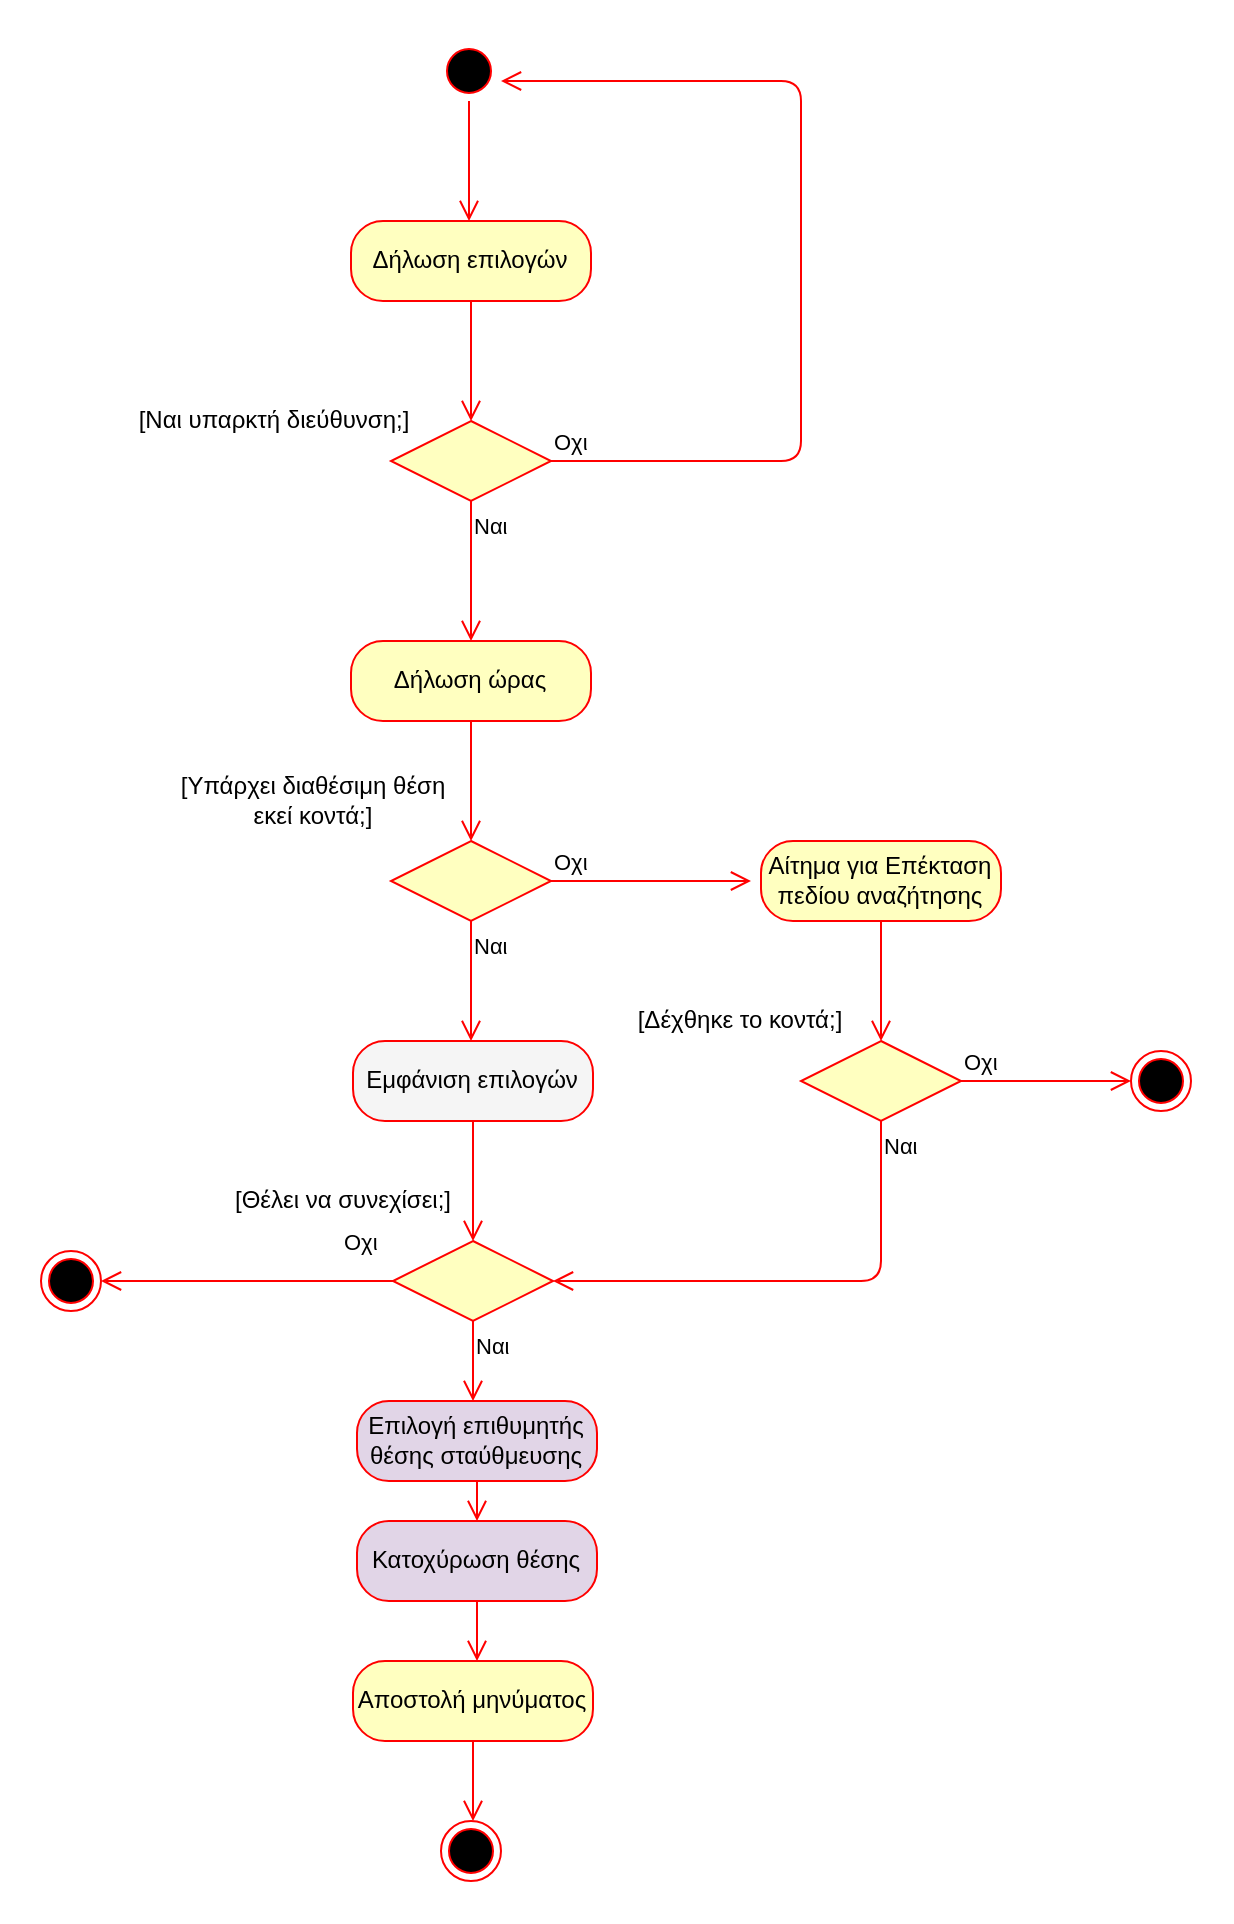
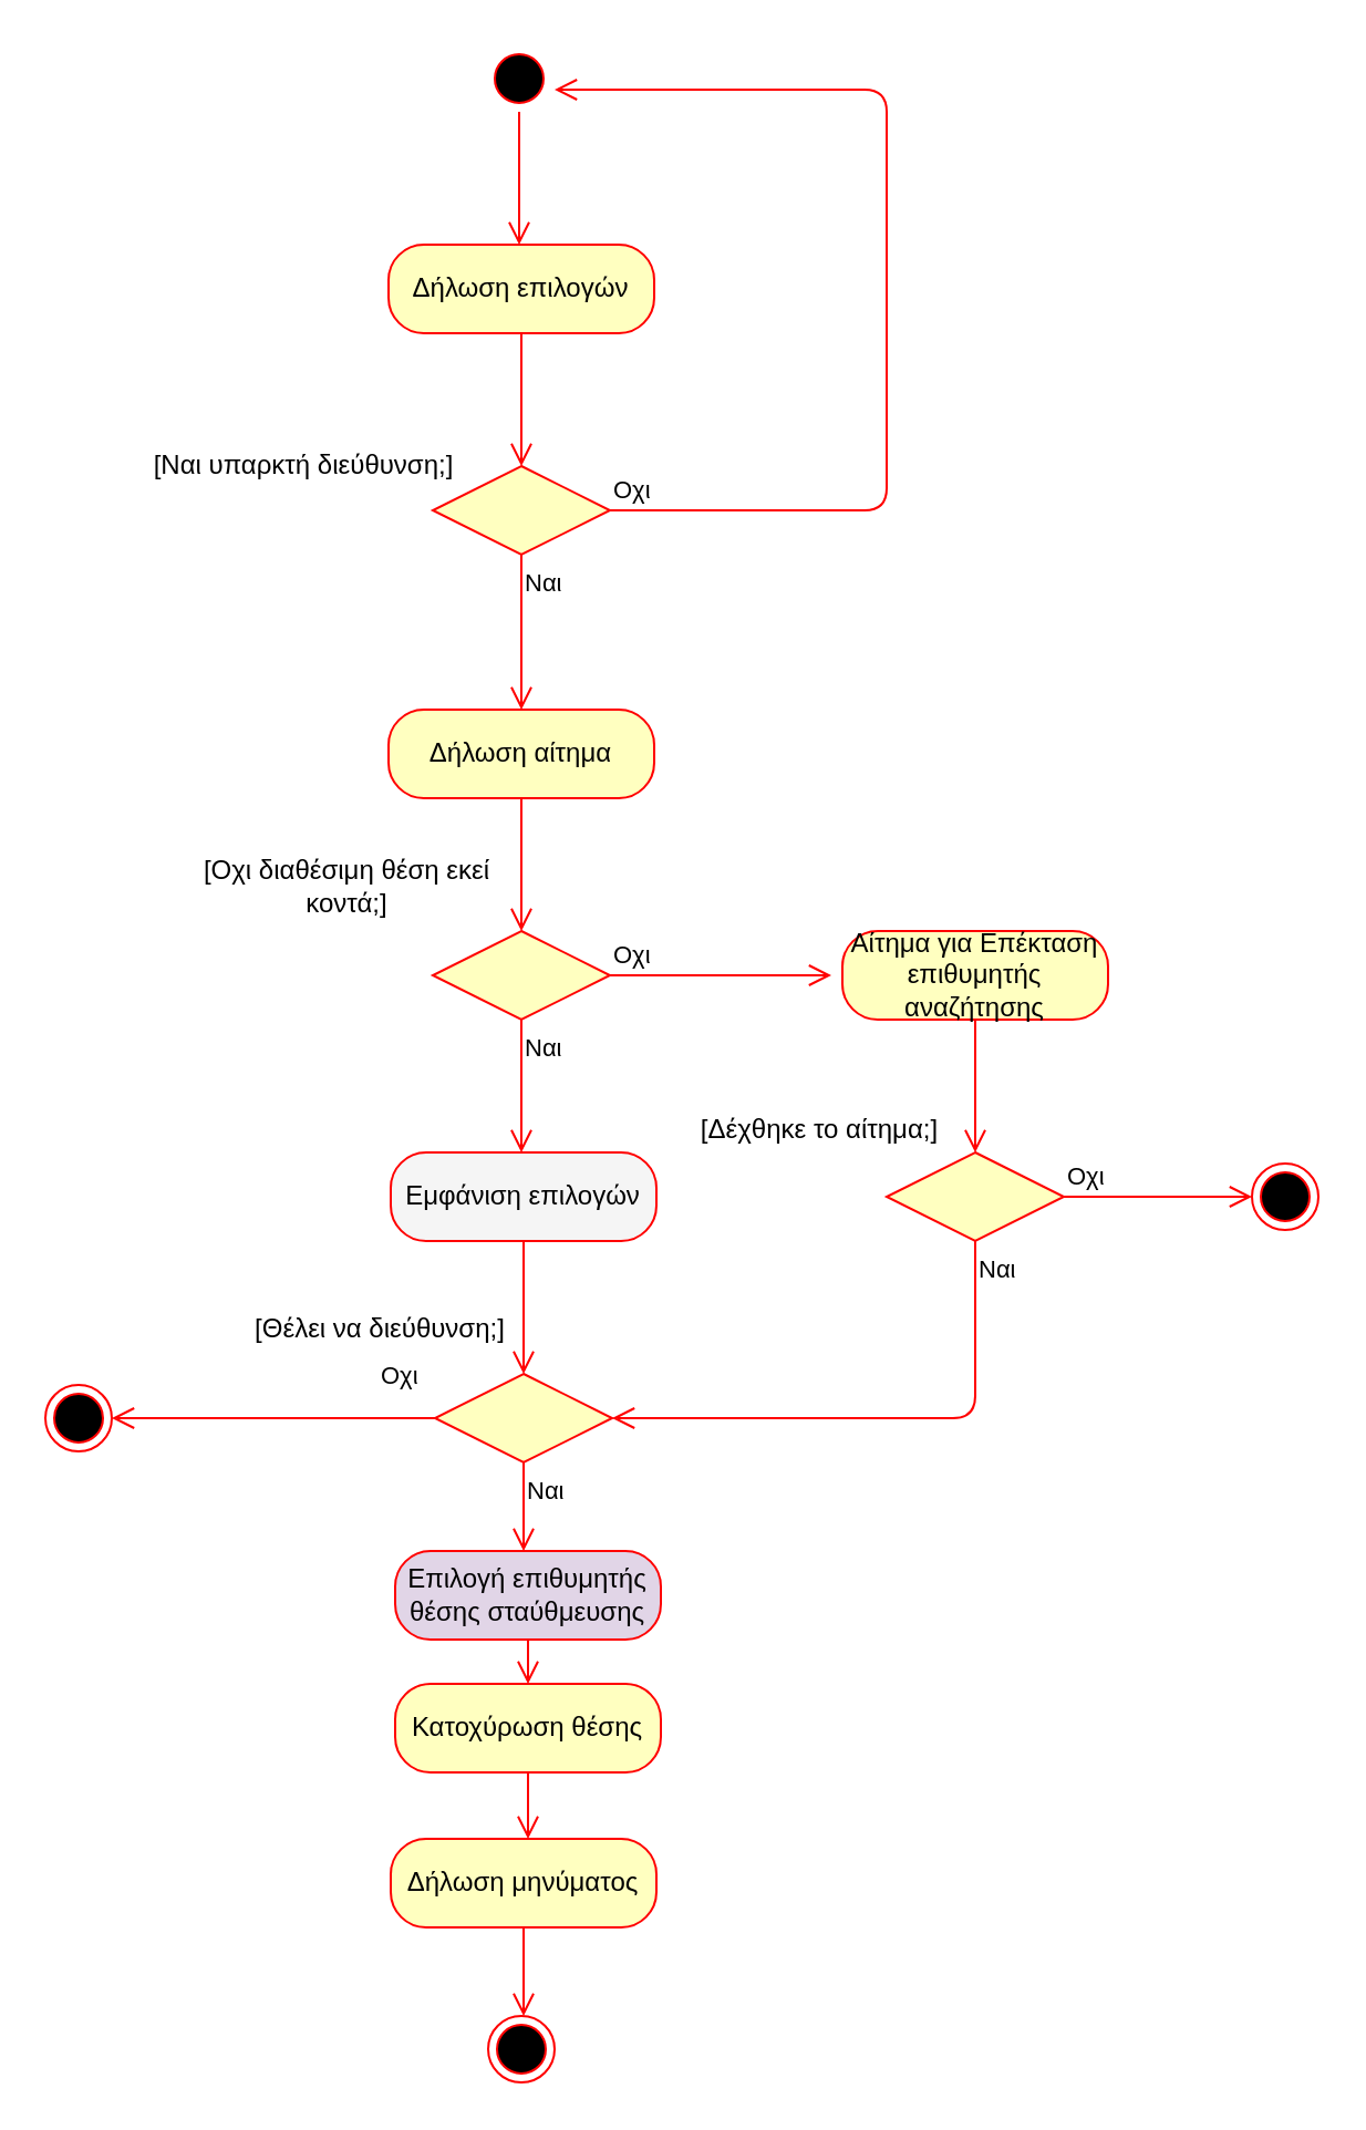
  <mxCell id="0" />
  <mxCell id="1" parent="0" />
  <mxCell id="2" value="Δήλωση επιλογών" style="rounded=1;whiteSpace=wrap;html=1;arcSize=40;fontColor=#000000;fillColor=#ffffc0;strokeColor=#ff0000;" parent="1" vertex="1"><mxGeometry x="175" y="110" width="120" height="40" as="geometry" /></mxCell>
  <mxCell id="3" value="" style="edgeStyle=orthogonalEdgeStyle;html=1;verticalAlign=bottom;endArrow=open;endSize=8;strokeColor=#ff0000;" parent="1" source="2" edge="1"><mxGeometry relative="1" as="geometry"><mxPoint x="235" y="210" as="targetPoint" /></mxGeometry></mxCell>
  <mxCell id="4" value="" style="rhombus;whiteSpace=wrap;html=1;fillColor=#ffffc0;strokeColor=#ff0000;" parent="1" vertex="1"><mxGeometry x="195" y="210" width="80" height="40" as="geometry" /></mxCell>
  <mxCell id="5" value="Οχι" style="edgeStyle=orthogonalEdgeStyle;html=1;align=left;verticalAlign=bottom;endArrow=open;endSize=8;strokeColor=#ff0000;" parent="1" source="4" edge="1"><mxGeometry x="-1" relative="1" as="geometry"><mxPoint x="250" y="40" as="targetPoint" /><Array as="points"><mxPoint x="400" y="230" /><mxPoint x="400" y="40" /></Array></mxGeometry></mxCell>
  <mxCell id="6" value="Ναι" style="edgeStyle=orthogonalEdgeStyle;html=1;align=left;verticalAlign=top;endArrow=open;endSize=8;strokeColor=#ff0000;" parent="1" source="4" edge="1"><mxGeometry x="-1" relative="1" as="geometry"><mxPoint x="235" y="320" as="targetPoint" /><Array as="points"><mxPoint x="235" y="310" /></Array></mxGeometry></mxCell>
  <mxCell id="7" value="[Ναι υπαρκτή διεύθυνση;]" style="text;html=1;strokeColor=none;fillColor=none;align=center;verticalAlign=middle;whiteSpace=wrap;rounded=0;" parent="1" vertex="1"><mxGeometry x="52" y="200" width="170" height="20" as="geometry" /></mxCell>
- <mxCell id="8" value="Δήλωση ώρας" style="rounded=1;whiteSpace=wrap;html=1;arcSize=40;fontColor=#000000;fillColor=#ffffc0;strokeColor=#ff0000;" parent="1" vertex="1"><mxGeometry x="175" y="320" width="120" height="40" as="geometry" /></mxCell>
+ <mxCell id="8" value="Δήλωση αίτημα" style="rounded=1;whiteSpace=wrap;html=1;arcSize=40;fontColor=#000000;fillColor=#ffffc0;strokeColor=#ff0000;" parent="1" vertex="1"><mxGeometry x="175" y="320" width="120" height="40" as="geometry" /></mxCell>
  <mxCell id="9" value="" style="edgeStyle=orthogonalEdgeStyle;html=1;verticalAlign=bottom;endArrow=open;endSize=8;strokeColor=#ff0000;" parent="1" source="8" edge="1"><mxGeometry relative="1" as="geometry"><mxPoint x="235" y="420" as="targetPoint" /></mxGeometry></mxCell>
  <mxCell id="10" value="" style="rhombus;whiteSpace=wrap;html=1;fillColor=#ffffc0;strokeColor=#ff0000;" parent="1" vertex="1"><mxGeometry x="195" y="420" width="80" height="40" as="geometry" /></mxCell>
  <mxCell id="11" value="Οχι" style="edgeStyle=orthogonalEdgeStyle;html=1;align=left;verticalAlign=bottom;endArrow=open;endSize=8;strokeColor=#ff0000;" parent="1" source="10" edge="1"><mxGeometry x="-1" relative="1" as="geometry"><mxPoint x="375" y="440" as="targetPoint" /></mxGeometry></mxCell>
  <mxCell id="12" value="Ναι" style="edgeStyle=orthogonalEdgeStyle;html=1;align=left;verticalAlign=top;endArrow=open;endSize=8;strokeColor=#ff0000;" parent="1" source="10" edge="1"><mxGeometry x="-1" relative="1" as="geometry"><mxPoint x="235" y="520" as="targetPoint" /></mxGeometry></mxCell>
- <mxCell id="13" value="[Υπάρχει διαθέσιμη θέση εκεί κοντά;]" style="text;html=1;strokeColor=none;fillColor=none;align=center;verticalAlign=middle;whiteSpace=wrap;rounded=0;" parent="1" vertex="1"><mxGeometry x="79" y="390" width="155" height="20" as="geometry" /></mxCell>
- <mxCell id="14" value="Αίτημα για Επέκταση πεδίου αναζήτησης" style="rounded=1;whiteSpace=wrap;html=1;arcSize=40;fontColor=#000000;fillColor=#ffffc0;strokeColor=#ff0000;" parent="1" vertex="1"><mxGeometry x="380" y="420" width="120" height="40" as="geometry" /></mxCell>
+ <mxCell id="13" value="[Οχι διαθέσιμη θέση εκεί κοντά;]" style="text;html=1;strokeColor=none;fillColor=none;align=center;verticalAlign=middle;whiteSpace=wrap;rounded=0;" parent="1" vertex="1"><mxGeometry x="79" y="390" width="155" height="20" as="geometry" /></mxCell>
+ <mxCell id="14" value="Αίτημα για Επέκταση επιθυμητής αναζήτησης" style="rounded=1;whiteSpace=wrap;html=1;arcSize=40;fontColor=#000000;fillColor=#ffffc0;strokeColor=#ff0000;" parent="1" vertex="1"><mxGeometry x="380" y="420" width="120" height="40" as="geometry" /></mxCell>
  <mxCell id="15" value="" style="edgeStyle=orthogonalEdgeStyle;html=1;verticalAlign=bottom;endArrow=open;endSize=8;strokeColor=#ff0000;" parent="1" source="14" edge="1"><mxGeometry relative="1" as="geometry"><mxPoint x="440" y="520" as="targetPoint" /></mxGeometry></mxCell>
  <mxCell id="16" value="" style="rhombus;whiteSpace=wrap;html=1;fillColor=#ffffc0;strokeColor=#ff0000;" parent="1" vertex="1"><mxGeometry x="400" y="520" width="80" height="40" as="geometry" /></mxCell>
  <mxCell id="17" value="Οχι" style="edgeStyle=orthogonalEdgeStyle;html=1;align=left;verticalAlign=bottom;endArrow=open;endSize=8;strokeColor=#ff0000;" parent="1" source="16" target="20" edge="1"><mxGeometry x="-1" relative="1" as="geometry"><mxPoint x="580" y="540" as="targetPoint" /></mxGeometry></mxCell>
  <mxCell id="18" value="Ναι" style="edgeStyle=orthogonalEdgeStyle;html=1;align=left;verticalAlign=top;endArrow=open;endSize=8;strokeColor=#ff0000;entryX=1;entryY=0.5;entryDx=0;entryDy=0;" parent="1" source="16" target="31" edge="1"><mxGeometry x="-1" relative="1" as="geometry"><mxPoint x="300" y="640" as="targetPoint" /><Array as="points"><mxPoint x="440" y="640" /></Array></mxGeometry></mxCell>
- <mxCell id="19" value="[Δέχθηκε το κοντά;]" style="text;html=1;strokeColor=none;fillColor=none;align=center;verticalAlign=middle;whiteSpace=wrap;rounded=0;" parent="1" vertex="1"><mxGeometry x="310" y="500" width="120" height="20" as="geometry" /></mxCell>
+ <mxCell id="19" value="[Δέχθηκε το αίτημα;]" style="text;html=1;strokeColor=none;fillColor=none;align=center;verticalAlign=middle;whiteSpace=wrap;rounded=0;" parent="1" vertex="1"><mxGeometry x="310" y="500" width="120" height="20" as="geometry" /></mxCell>
  <mxCell id="20" value="" style="ellipse;html=1;shape=endState;fillColor=#000000;strokeColor=#ff0000;" parent="1" vertex="1"><mxGeometry x="565" y="525" width="30" height="30" as="geometry" /></mxCell>
  <mxCell id="21" value="Επιλογή επιθυμητής θέσης σταύθμευσης" style="rounded=1;whiteSpace=wrap;html=1;arcSize=40;fontColor=#000000;fillColor=#e1d5e7;strokeColor=#ff0000;" parent="1" vertex="1"><mxGeometry x="178" y="700" width="120" height="40" as="geometry" /></mxCell>
  <mxCell id="22" value="" style="edgeStyle=orthogonalEdgeStyle;html=1;verticalAlign=bottom;endArrow=open;endSize=8;strokeColor=#ff0000;" parent="1" source="21" edge="1"><mxGeometry relative="1" as="geometry"><mxPoint x="238" y="760" as="targetPoint" /></mxGeometry></mxCell>
  <mxCell id="23" value="" style="ellipse;html=1;shape=startState;fillColor=#000000;strokeColor=#ff0000;" parent="1" vertex="1"><mxGeometry x="219" y="20" width="30" height="30" as="geometry" /></mxCell>
  <mxCell id="24" value="" style="edgeStyle=orthogonalEdgeStyle;html=1;verticalAlign=bottom;endArrow=open;endSize=8;strokeColor=#ff0000;" parent="1" source="23" edge="1"><mxGeometry relative="1" as="geometry"><mxPoint x="234" y="110" as="targetPoint" /></mxGeometry></mxCell>
  <mxCell id="25" value="Εμφάνιση επιλογών" style="rounded=1;whiteSpace=wrap;html=1;arcSize=40;fontColor=#000000;fillColor=#f5f5f5;strokeColor=#ff0000;" parent="1" vertex="1"><mxGeometry x="176" y="520" width="120" height="40" as="geometry" /></mxCell>
  <mxCell id="26" value="" style="edgeStyle=orthogonalEdgeStyle;html=1;verticalAlign=bottom;endArrow=open;endSize=8;strokeColor=#ff0000;" parent="1" source="25" edge="1"><mxGeometry relative="1" as="geometry"><mxPoint x="236" y="620" as="targetPoint" /></mxGeometry></mxCell>
- <mxCell id="27" value="Κατοχύρωση θέσης" style="rounded=1;whiteSpace=wrap;html=1;arcSize=40;fontColor=#000000;fillColor=#e1d5e7;strokeColor=#ff0000;" parent="1" vertex="1"><mxGeometry x="178" y="760" width="120" height="40" as="geometry" /></mxCell>
+ <mxCell id="27" value="Κατοχύρωση θέσης" style="rounded=1;whiteSpace=wrap;html=1;arcSize=40;fontColor=#000000;fillColor=#ffffc0;strokeColor=#ff0000;" parent="1" vertex="1"><mxGeometry x="178" y="760" width="120" height="40" as="geometry" /></mxCell>
  <mxCell id="28" value="" style="edgeStyle=orthogonalEdgeStyle;html=1;verticalAlign=bottom;endArrow=open;endSize=8;strokeColor=#ff0000;" parent="1" source="27" edge="1"><mxGeometry relative="1" as="geometry"><mxPoint x="238" y="830" as="targetPoint" /></mxGeometry></mxCell>
- <mxCell id="29" value="Αποστολή μηνύματος" style="rounded=1;whiteSpace=wrap;html=1;arcSize=40;fontColor=#000000;fillColor=#ffffc0;strokeColor=#ff0000;" parent="1" vertex="1"><mxGeometry x="176" y="830" width="120" height="40" as="geometry" /></mxCell>
+ <mxCell id="29" value="Δήλωση μηνύματος" style="rounded=1;whiteSpace=wrap;html=1;arcSize=40;fontColor=#000000;fillColor=#ffffc0;strokeColor=#ff0000;" parent="1" vertex="1"><mxGeometry x="176" y="830" width="120" height="40" as="geometry" /></mxCell>
  <mxCell id="30" value="" style="edgeStyle=orthogonalEdgeStyle;html=1;verticalAlign=bottom;endArrow=open;endSize=8;strokeColor=#ff0000;" parent="1" source="29" edge="1"><mxGeometry relative="1" as="geometry"><mxPoint x="236" y="910" as="targetPoint" /></mxGeometry></mxCell>
  <mxCell id="31" value="" style="rhombus;whiteSpace=wrap;html=1;fillColor=#ffffc0;strokeColor=#ff0000;" parent="1" vertex="1"><mxGeometry x="196" y="620" width="80" height="40" as="geometry" /></mxCell>
  <mxCell id="32" value="Ναι" style="edgeStyle=orthogonalEdgeStyle;html=1;align=left;verticalAlign=top;endArrow=open;endSize=8;strokeColor=#ff0000;" parent="1" source="31" edge="1"><mxGeometry x="-1" relative="1" as="geometry"><mxPoint x="236" y="700" as="targetPoint" /></mxGeometry></mxCell>
  <mxCell id="33" value="Οχι" style="edgeStyle=orthogonalEdgeStyle;html=1;align=left;verticalAlign=bottom;endArrow=open;endSize=8;strokeColor=#ff0000;exitX=0;exitY=0.5;exitDx=0;exitDy=0;" parent="1" source="31" edge="1"><mxGeometry x="-0.644" y="-10" relative="1" as="geometry"><mxPoint x="50" y="640" as="targetPoint" /><mxPoint x="-110" y="590" as="sourcePoint" /><mxPoint as="offset" /></mxGeometry></mxCell>
- <mxCell id="34" value="[Θέλει να συνεχίσει;]" style="text;html=1;strokeColor=none;fillColor=none;align=center;verticalAlign=middle;whiteSpace=wrap;rounded=0;" parent="1" vertex="1"><mxGeometry x="94" y="590" width="155" height="20" as="geometry" /></mxCell>
+ <mxCell id="34" value="[Θέλει να διεύθυνση;]" style="text;html=1;strokeColor=none;fillColor=none;align=center;verticalAlign=middle;whiteSpace=wrap;rounded=0;" parent="1" vertex="1"><mxGeometry x="94" y="590" width="155" height="20" as="geometry" /></mxCell>
  <mxCell id="35" value="" style="ellipse;html=1;shape=endState;fillColor=#000000;strokeColor=#ff0000;" parent="1" vertex="1"><mxGeometry x="20" y="625" width="30" height="30" as="geometry" /></mxCell>
  <mxCell id="36" value="" style="ellipse;html=1;shape=endState;fillColor=#000000;strokeColor=#ff0000;" vertex="1" parent="1"><mxGeometry x="220" y="910" width="30" height="30" as="geometry" /></mxCell>
